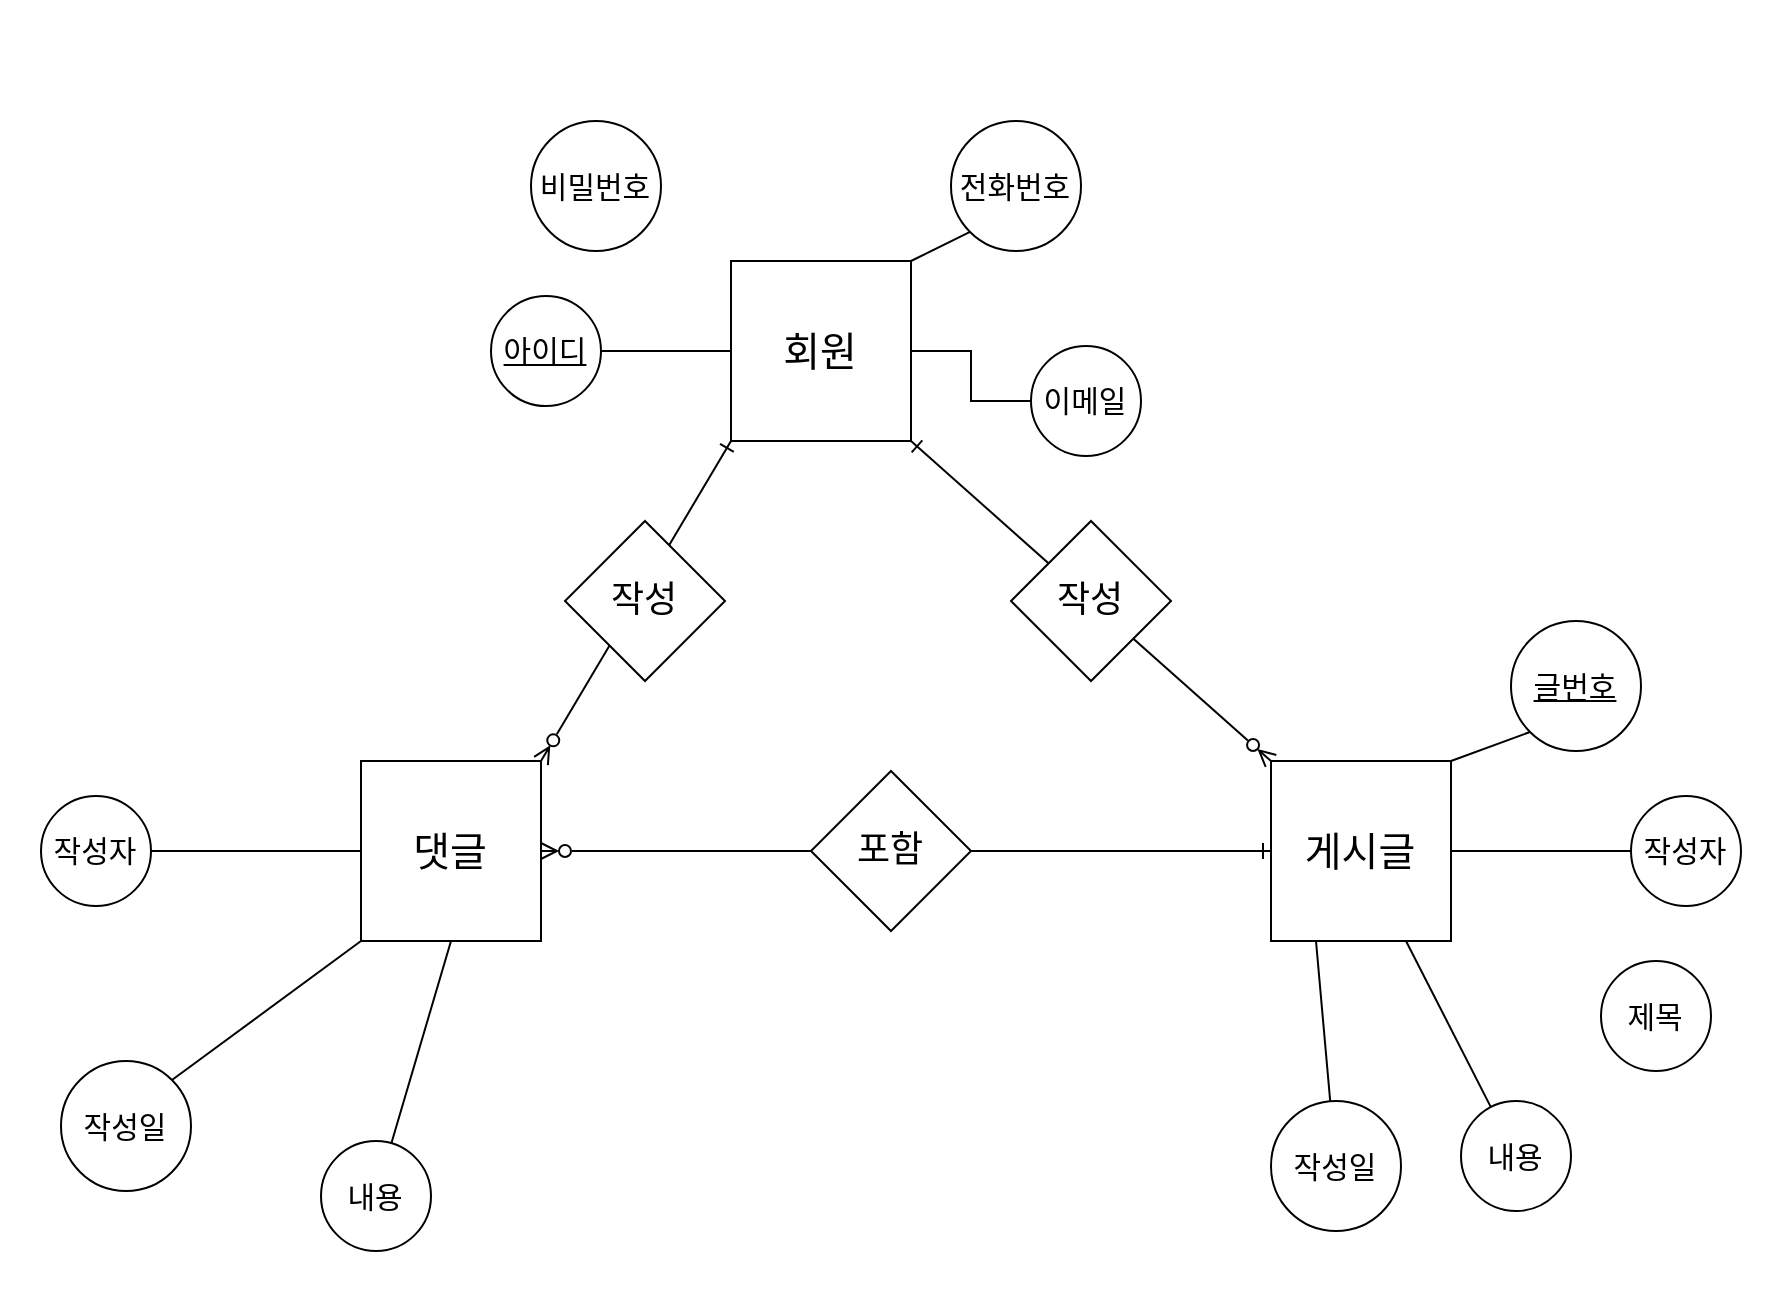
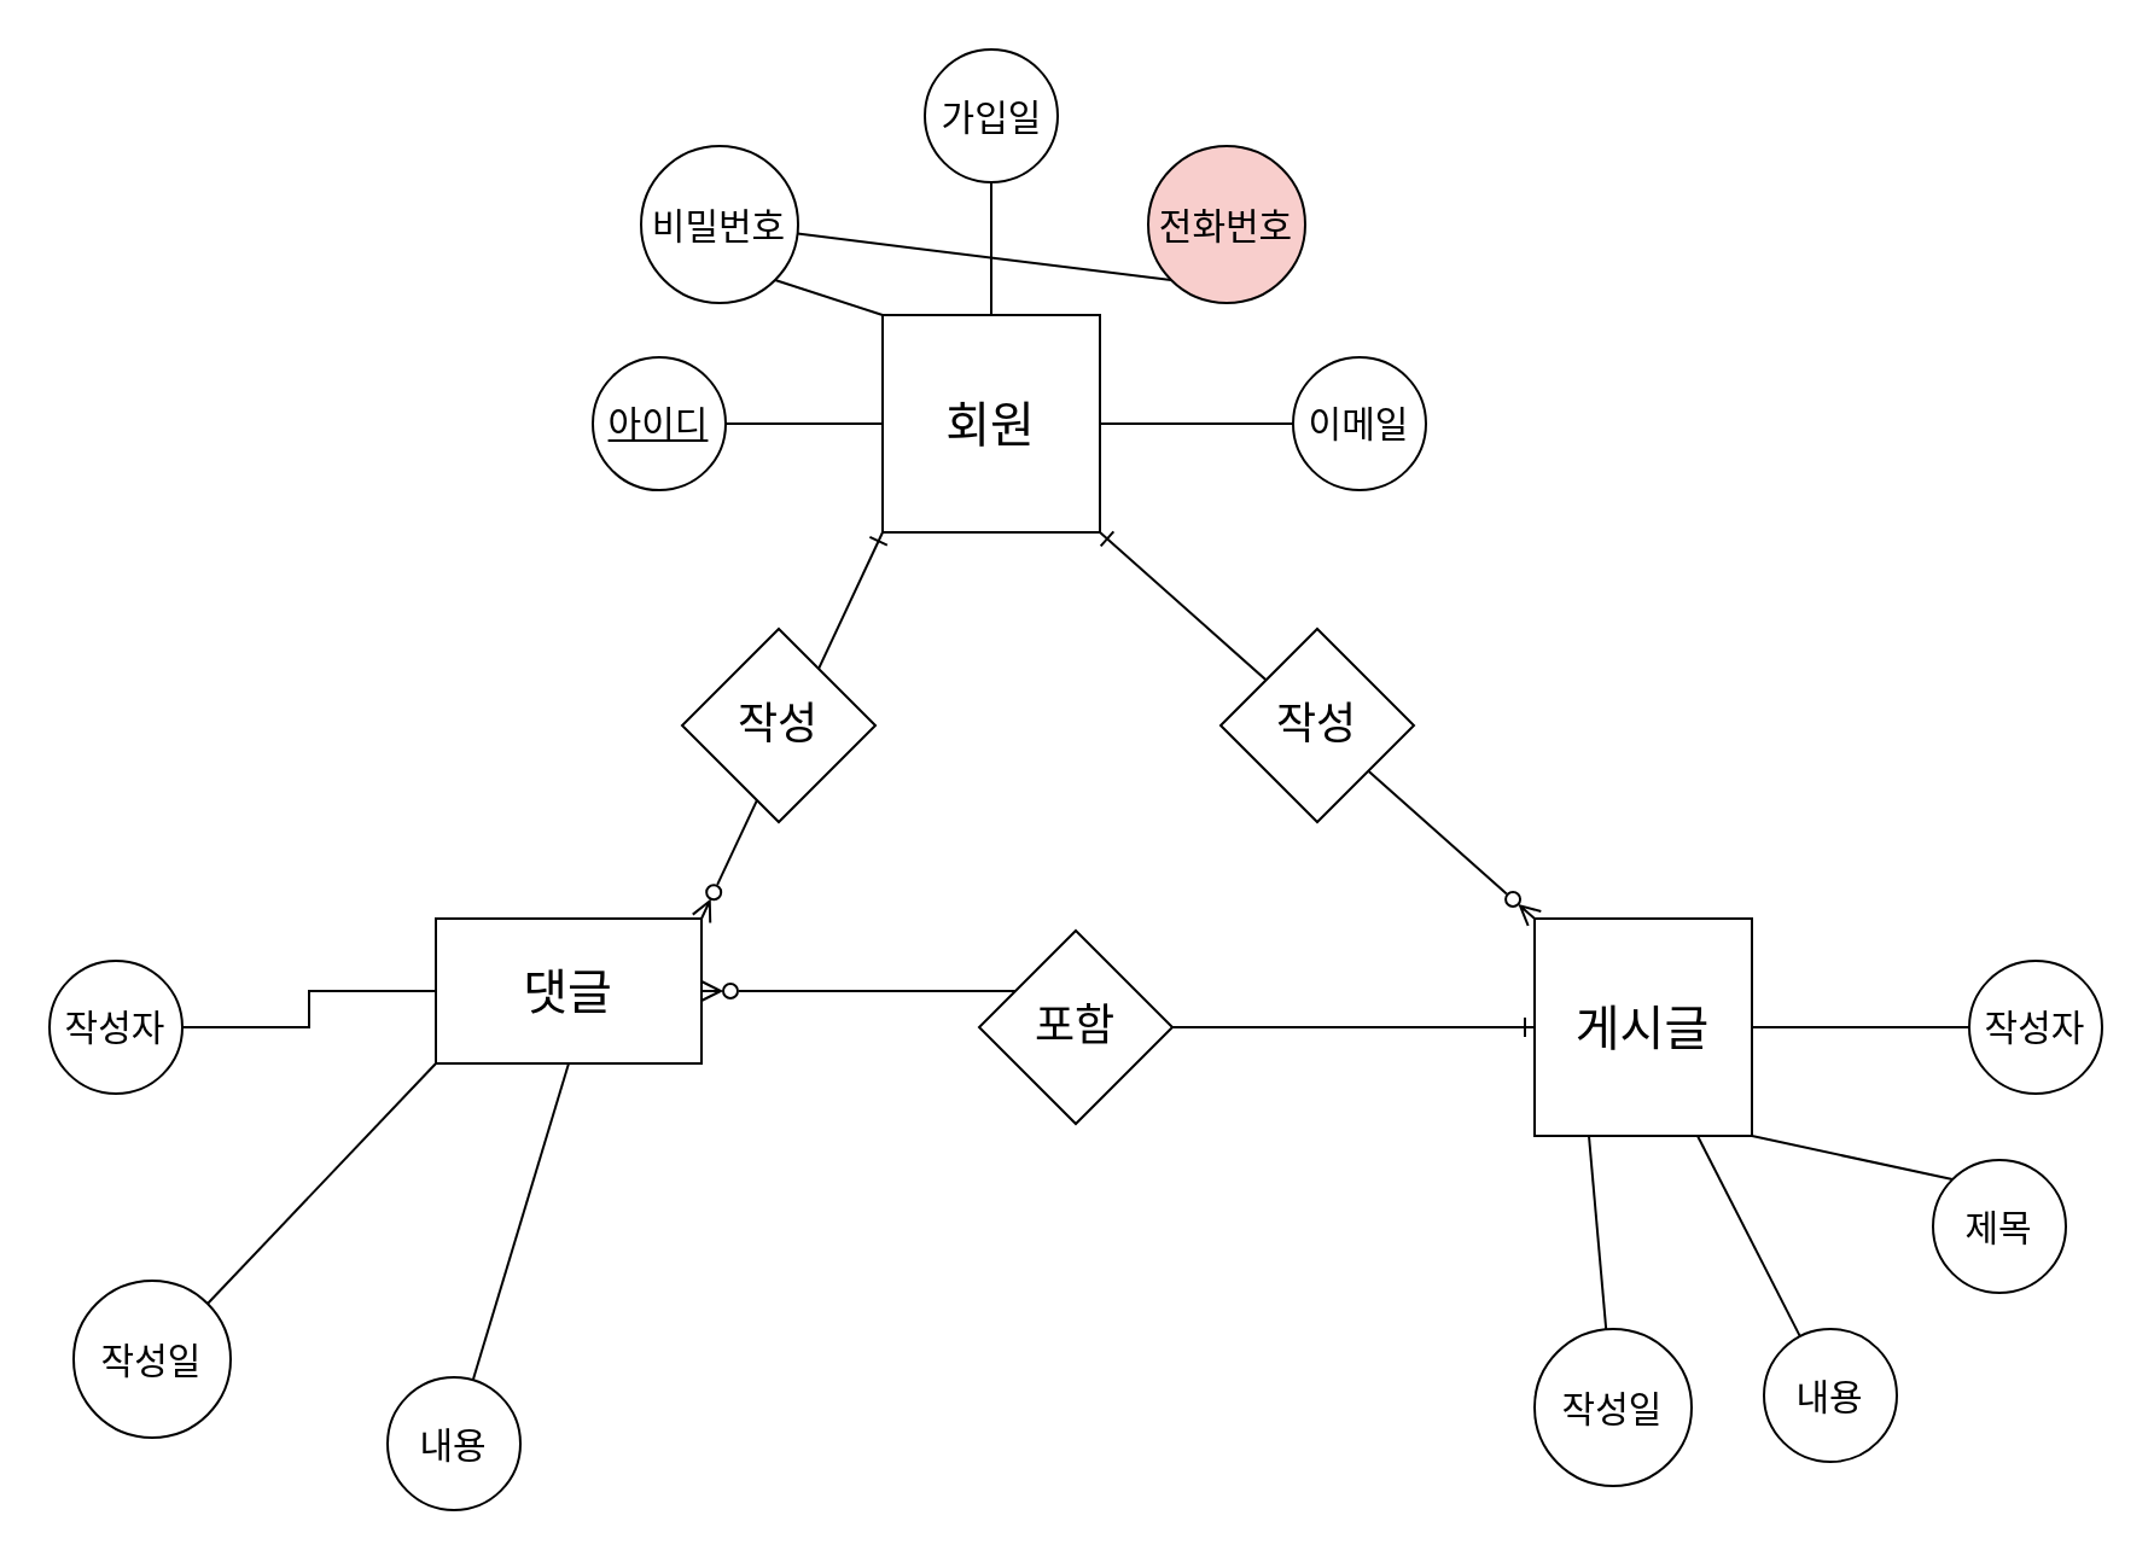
  <mxCell id="0" />
  <mxCell id="1" parent="0" />
  <mxCell id="2" style="rounded=0;orthogonalLoop=1;jettySize=auto;html=1;exitX=0;exitY=1;exitDx=0;exitDy=0;entryX=1;entryY=0;entryDx=0;entryDy=0;endArrow=ERzeroToMany;endFill=0;startArrow=ERone;startFill=0;" edge="1" parent="1" source="3" target="24"><mxGeometry relative="1" as="geometry" /></mxCell>
  <mxCell id="3" value="&lt;font style=&quot;font-size: 20px;&quot;&gt;회원&lt;/font&gt;" style="rounded=0;whiteSpace=wrap;html=1;" vertex="1" parent="1"><mxGeometry x="365" y="130" width="90" height="90" as="geometry" /></mxCell>
  <mxCell id="4" style="edgeStyle=orthogonalEdgeStyle;rounded=0;orthogonalLoop=1;jettySize=auto;html=1;exitX=1;exitY=0.5;exitDx=0;exitDy=0;entryX=0;entryY=0.5;entryDx=0;entryDy=0;endArrow=none;endFill=0;" edge="1" parent="1" source="5" target="3"><mxGeometry relative="1" as="geometry" /></mxCell>
  <mxCell id="5" value="아이디" style="ellipse;whiteSpace=wrap;html=1;aspect=fixed;fontSize=15;fontStyle=4" vertex="1" parent="1"><mxGeometry x="245" y="147.5" width="55" height="55" as="geometry" /></mxCell>
+ <mxCell id="6" style="rounded=0;orthogonalLoop=1;jettySize=auto;html=1;exitX=1;exitY=1;exitDx=0;exitDy=0;entryX=0;entryY=0;entryDx=0;entryDy=0;endArrow=none;endFill=0;" edge="1" parent="1" source="7" target="3"><mxGeometry relative="1" as="geometry" /></mxCell>
  <mxCell id="7" value="비밀번호" style="ellipse;whiteSpace=wrap;html=1;aspect=fixed;fontSize=15;" vertex="1" parent="1"><mxGeometry x="265" y="60" width="65" height="65" as="geometry" /></mxCell>
+ <mxCell id="8" value="" style="edgeStyle=orthogonalEdgeStyle;rounded=0;orthogonalLoop=1;jettySize=auto;html=1;endArrow=none;endFill=0;" edge="1" parent="1" source="9" target="3"><mxGeometry relative="1" as="geometry" /></mxCell>
+ <mxCell id="9" value="가입일" style="ellipse;whiteSpace=wrap;html=1;aspect=fixed;fontSize=15;" vertex="1" parent="1"><mxGeometry x="382.5" y="20" width="55" height="55" as="geometry" /></mxCell>
  <mxCell id="10" style="edgeStyle=orthogonalEdgeStyle;rounded=0;orthogonalLoop=1;jettySize=auto;html=1;exitX=0;exitY=0.5;exitDx=0;exitDy=0;entryX=1;entryY=0.5;entryDx=0;entryDy=0;endArrow=none;endFill=0;" edge="1" parent="1" source="11" target="3"><mxGeometry relative="1" as="geometry" /></mxCell>
- <mxCell id="11" value="이메일" style="ellipse;whiteSpace=wrap;html=1;aspect=fixed;fontSize=15;" vertex="1" parent="1"><mxGeometry x="515" y="172.5" width="55" height="55" as="geometry" /></mxCell>
- <mxCell id="12" style="rounded=0;orthogonalLoop=1;jettySize=auto;html=1;exitX=0;exitY=1;exitDx=0;exitDy=0;entryX=1;entryY=0;entryDx=0;entryDy=0;endArrow=none;endFill=0;" edge="1" parent="1" source="13" target="3"><mxGeometry relative="1" as="geometry" /></mxCell>
- <mxCell id="13" value="전화번호" style="ellipse;whiteSpace=wrap;html=1;aspect=fixed;fontSize=15;" vertex="1" parent="1"><mxGeometry x="475" y="60" width="65" height="65" as="geometry" /></mxCell>
+ <mxCell id="11" value="이메일" style="ellipse;whiteSpace=wrap;html=1;aspect=fixed;fontSize=15;" vertex="1" parent="1"><mxGeometry x="535" y="147.5" width="55" height="55" as="geometry" /></mxCell>
+ <mxCell id="12" style="rounded=0;orthogonalLoop=1;jettySize=auto;html=1;exitX=0;exitY=1;exitDx=0;exitDy=0;endArrow=none;endFill=0;" edge="1" parent="1" source="13" target="7"><mxGeometry relative="1" as="geometry" /></mxCell>
+ <mxCell id="13" value="전화번호" style="ellipse;whiteSpace=wrap;html=1;aspect=fixed;fontSize=15;fillColor=#f8cecc;" vertex="1" parent="1"><mxGeometry x="475" y="60" width="65" height="65" as="geometry" /></mxCell>
  <mxCell id="14" value="&lt;span style=&quot;font-size: 20px;&quot;&gt;게시글&lt;/span&gt;" style="rounded=0;whiteSpace=wrap;html=1;" vertex="1" parent="1"><mxGeometry x="635" y="380" width="90" height="90" as="geometry" /></mxCell>
  <mxCell id="15" style="rounded=0;orthogonalLoop=1;jettySize=auto;html=1;endArrow=none;endFill=0;entryX=0.25;entryY=1;entryDx=0;entryDy=0;" edge="1" parent="1" source="16" target="14"><mxGeometry relative="1" as="geometry"><mxPoint x="675" y="460" as="targetPoint" /></mxGeometry></mxCell>
  <mxCell id="16" value="작성일" style="ellipse;whiteSpace=wrap;html=1;aspect=fixed;fontSize=15;" vertex="1" parent="1"><mxGeometry x="635" y="550" width="65" height="65" as="geometry" /></mxCell>
  <mxCell id="17" value="" style="rounded=0;orthogonalLoop=1;jettySize=auto;html=1;endArrow=none;endFill=0;entryX=0.75;entryY=1;entryDx=0;entryDy=0;" edge="1" parent="1" source="18" target="14"><mxGeometry relative="1" as="geometry" /></mxCell>
  <mxCell id="18" value="내용" style="ellipse;whiteSpace=wrap;html=1;aspect=fixed;fontSize=15;" vertex="1" parent="1"><mxGeometry x="730" y="550" width="55" height="55" as="geometry" /></mxCell>
  <mxCell id="19" style="edgeStyle=orthogonalEdgeStyle;rounded=0;orthogonalLoop=1;jettySize=auto;html=1;exitX=0;exitY=0.5;exitDx=0;exitDy=0;entryX=1;entryY=0.5;entryDx=0;entryDy=0;endArrow=none;endFill=0;" edge="1" parent="1" source="20" target="14"><mxGeometry relative="1" as="geometry" /></mxCell>
  <mxCell id="20" value="작성자" style="ellipse;whiteSpace=wrap;html=1;aspect=fixed;fontSize=15;" vertex="1" parent="1"><mxGeometry x="815" y="397.5" width="55" height="55" as="geometry" /></mxCell>
- <mxCell id="21" style="rounded=0;orthogonalLoop=1;jettySize=auto;html=1;exitX=0;exitY=1;exitDx=0;exitDy=0;entryX=1;entryY=0;entryDx=0;entryDy=0;endArrow=none;endFill=0;" edge="1" parent="1" source="22" target="14"><mxGeometry relative="1" as="geometry" /></mxCell>
- <mxCell id="22" value="글번호" style="ellipse;whiteSpace=wrap;html=1;aspect=fixed;fontSize=15;fontStyle=4" vertex="1" parent="1"><mxGeometry x="755" y="310" width="65" height="65" as="geometry" /></mxCell>
  <mxCell id="23" style="edgeStyle=orthogonalEdgeStyle;rounded=0;orthogonalLoop=1;jettySize=auto;html=1;exitX=1;exitY=0.5;exitDx=0;exitDy=0;entryX=0;entryY=0.5;entryDx=0;entryDy=0;endArrow=ERone;endFill=0;startArrow=ERzeroToMany;startFill=0;" edge="1" parent="1" source="24" target="14"><mxGeometry relative="1" as="geometry" /></mxCell>
- <mxCell id="24" value="&lt;span style=&quot;font-size: 20px;&quot;&gt;댓글&lt;/span&gt;" style="rounded=0;whiteSpace=wrap;html=1;" vertex="1" parent="1"><mxGeometry x="180" y="380" width="90" height="90" as="geometry" /></mxCell>
+ <mxCell id="24" value="&lt;span style=&quot;font-size: 20px;&quot;&gt;댓글&lt;/span&gt;" style="rounded=0;whiteSpace=wrap;html=1;" vertex="1" parent="1"><mxGeometry x="180" y="380" width="110" height="60" as="geometry" /></mxCell>
  <mxCell id="25" style="rounded=0;orthogonalLoop=1;jettySize=auto;html=1;exitX=1;exitY=0;exitDx=0;exitDy=0;endArrow=none;endFill=0;entryX=0;entryY=1;entryDx=0;entryDy=0;" edge="1" source="26" target="24" parent="1"><mxGeometry relative="1" as="geometry"><mxPoint x="210" y="460" as="targetPoint" /></mxGeometry></mxCell>
  <mxCell id="26" value="작성일" style="ellipse;whiteSpace=wrap;html=1;aspect=fixed;fontSize=15;" vertex="1" parent="1"><mxGeometry x="30" y="530" width="65" height="65" as="geometry" /></mxCell>
  <mxCell id="27" value="" style="rounded=0;orthogonalLoop=1;jettySize=auto;html=1;endArrow=none;endFill=0;entryX=0.5;entryY=1;entryDx=0;entryDy=0;" edge="1" source="28" target="24" parent="1"><mxGeometry relative="1" as="geometry" /></mxCell>
  <mxCell id="28" value="내용" style="ellipse;whiteSpace=wrap;html=1;aspect=fixed;fontSize=15;" vertex="1" parent="1"><mxGeometry x="160" y="570" width="55" height="55" as="geometry" /></mxCell>
  <mxCell id="29" style="edgeStyle=orthogonalEdgeStyle;rounded=0;orthogonalLoop=1;jettySize=auto;html=1;exitX=1;exitY=0.5;exitDx=0;exitDy=0;entryX=0;entryY=0.5;entryDx=0;entryDy=0;endArrow=none;endFill=0;" edge="1" source="30" target="24" parent="1"><mxGeometry relative="1" as="geometry" /></mxCell>
  <mxCell id="30" value="작성자" style="ellipse;whiteSpace=wrap;html=1;aspect=fixed;fontSize=15;" vertex="1" parent="1"><mxGeometry x="20" y="397.5" width="55" height="55" as="geometry" /></mxCell>
+ <mxCell id="31" style="rounded=0;orthogonalLoop=1;jettySize=auto;html=1;exitX=0;exitY=0;exitDx=0;exitDy=0;entryX=1;entryY=1;entryDx=0;entryDy=0;endArrow=none;endFill=0;" edge="1" parent="1" source="32" target="14"><mxGeometry relative="1" as="geometry" /></mxCell>
  <mxCell id="32" value="제목" style="ellipse;whiteSpace=wrap;html=1;aspect=fixed;fontSize=15;" vertex="1" parent="1"><mxGeometry x="800" y="480" width="55" height="55" as="geometry" /></mxCell>
  <mxCell id="33" value="" style="endArrow=ERzeroToMany;html=1;rounded=0;exitX=1;exitY=1;exitDx=0;exitDy=0;entryX=0;entryY=0;entryDx=0;entryDy=0;endFill=0;startArrow=ERone;startFill=0;" edge="1" parent="1" source="3" target="14"><mxGeometry width="50" height="50" relative="1" as="geometry"><mxPoint x="375" y="390" as="sourcePoint" /><mxPoint x="425" y="340" as="targetPoint" /></mxGeometry></mxCell>
  <mxCell id="34" value="&lt;font style=&quot;font-size: 18px;&quot;&gt;작성&lt;/font&gt;" style="rhombus;whiteSpace=wrap;html=1;" vertex="1" parent="1"><mxGeometry x="505" y="260" width="80" height="80" as="geometry" /></mxCell>
  <mxCell id="35" value="&lt;span style=&quot;font-size: 18px;&quot;&gt;포함&lt;/span&gt;" style="rhombus;whiteSpace=wrap;html=1;" vertex="1" parent="1"><mxGeometry x="405" y="385" width="80" height="80" as="geometry" /></mxCell>
  <mxCell id="36" value="&lt;span style=&quot;font-size: 18px;&quot;&gt;작성&lt;/span&gt;" style="rhombus;whiteSpace=wrap;html=1;" vertex="1" parent="1"><mxGeometry x="282" y="260" width="80" height="80" as="geometry" /></mxCell>
